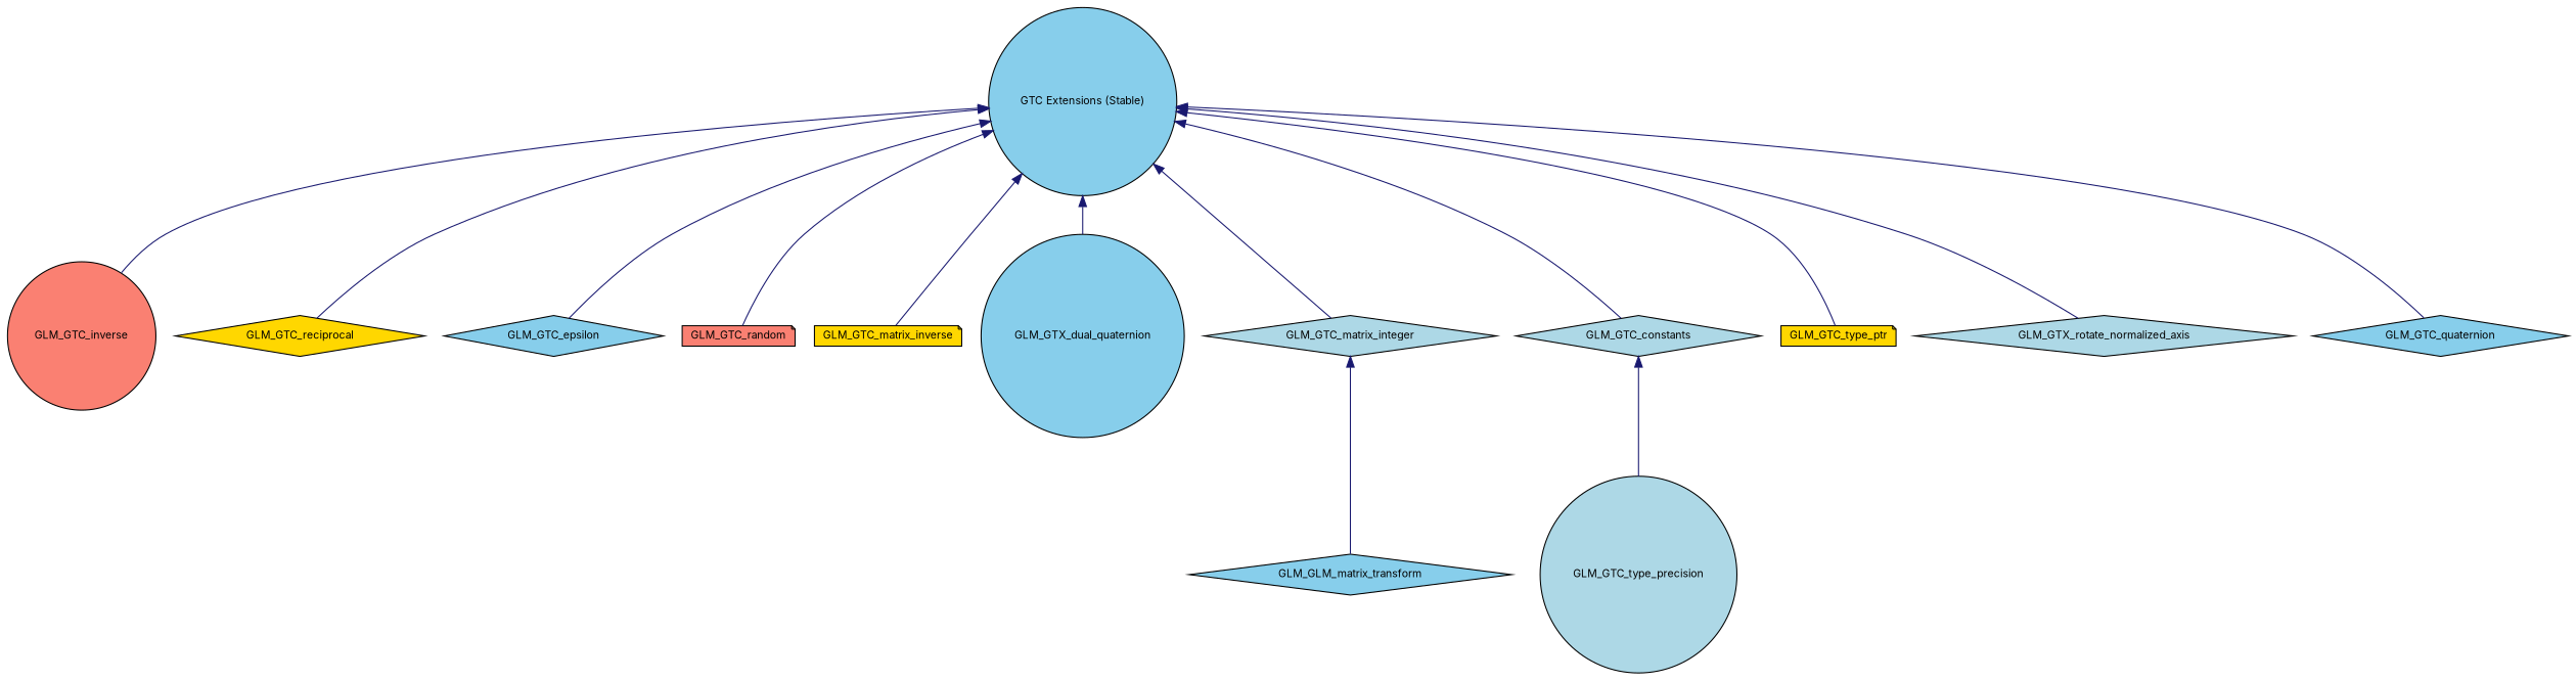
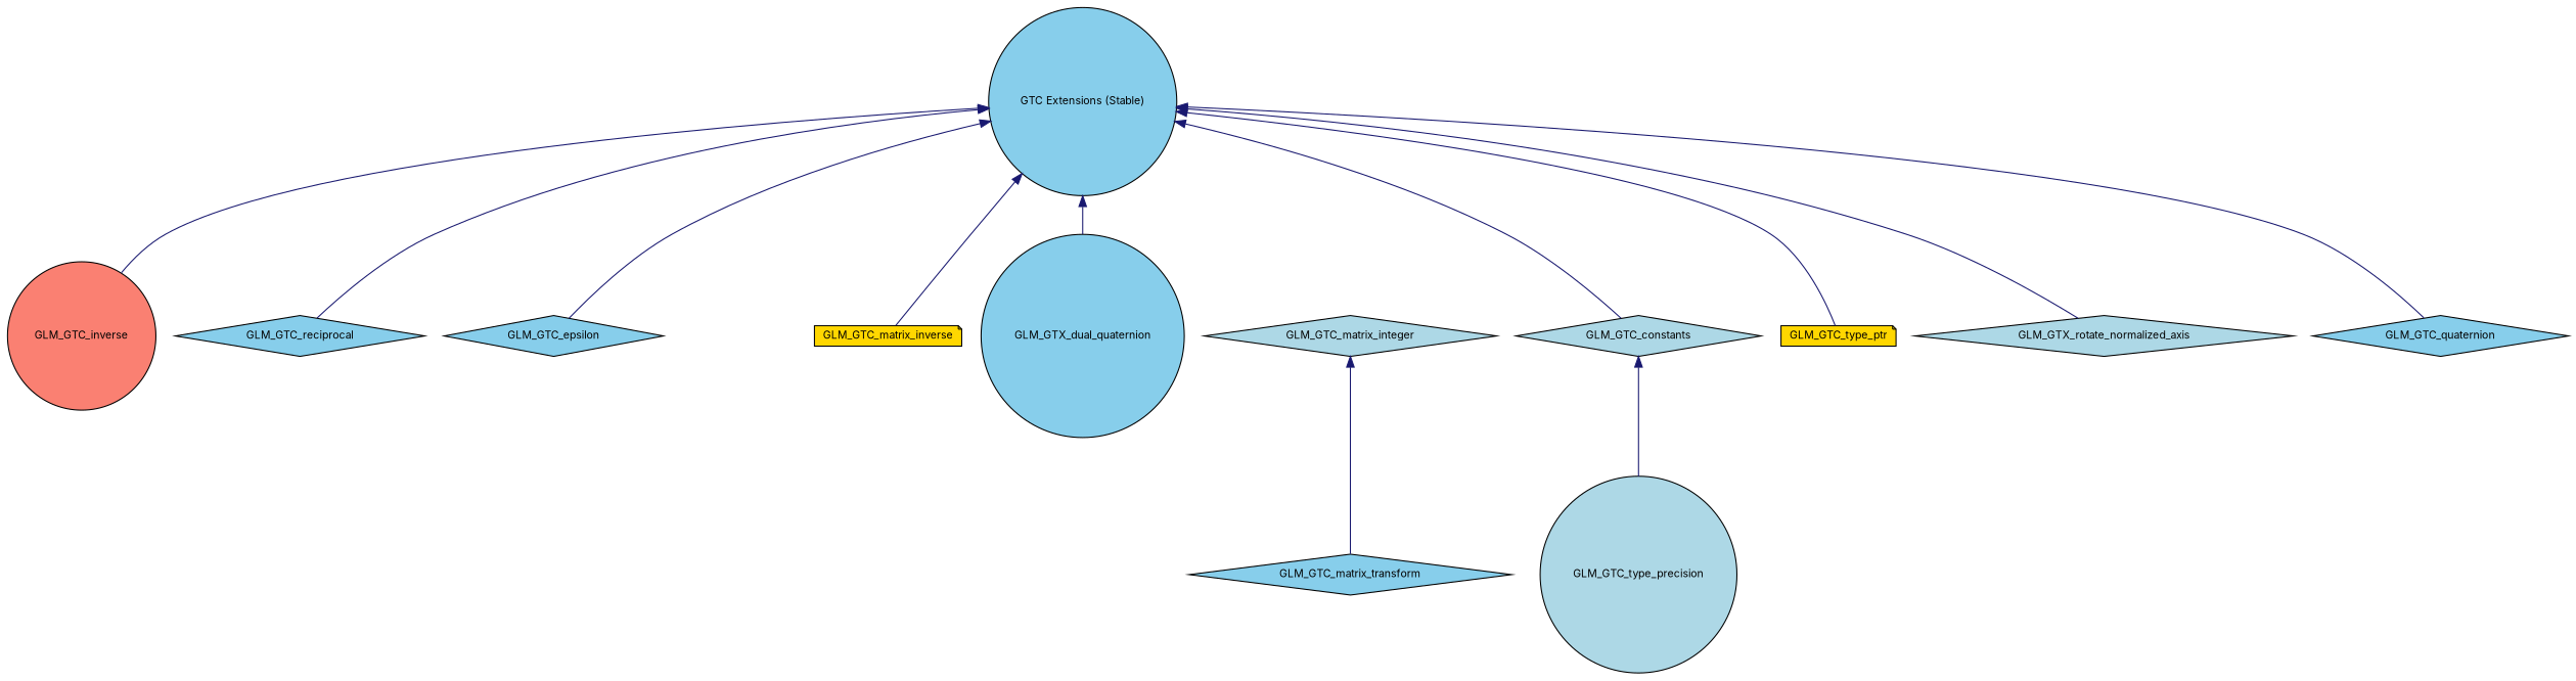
  digraph {
    fontname=Inter
    rankdir=TB
    node [color=black fillcolor=skyblue fontname=Inter fontsize=10 shape=diamond style=filled]
    edge [color=midnightblue dir=back fontname=Inter fontsize=8 labelfontname=FreeSans labelfontsize=8 shape=plaintext style=solid]
    n1 [fillcolor=salmon height=0.2 label=GLM_GTC_inverse shape=circle width=0.4]
    n2 [fontcolor=black height=0.2 label="GTC Extensions (Stable)" shape=circle width=0.4]
-   n3 [fillcolor=gold height=0.2 label=GLM_GTC_reciprocal width=0.4]
+   n3 [height=0.2 label=GLM_GTC_reciprocal width=0.4]
    n4 [height=0.2 label=GLM_GTC_epsilon width=0.4]
-   n5 [fillcolor=salmon height=0.2 label=GLM_GTC_random shape=note width=0.4]
    n6 [fillcolor=gold height=0.2 label=GLM_GTC_matrix_inverse shape=note width=0.4]
    n7 [height=0.2 label=GLM_GTX_dual_quaternion shape=circle width=0.4]
    n8 [fillcolor=lightblue height=0.2 label=GLM_GTC_matrix_integer width=0.4]
    n9 [fillcolor=lightblue height=0.2 label=GLM_GTC_constants width=0.4]
    n10 [fillcolor=gold height=0.2 label=GLM_GTC_type_ptr shape=note width=0.4]
    n11 [fillcolor=lightblue height=0.2 label=GLM_GTX_rotate_normalized_axis width=0.4]
    n12 [height=0.2 label=GLM_GTC_quaternion width=0.4]
-   n13 [height=0.2 label=GLM_GLM_matrix_transform width=0.4]
+   n13 [height=0.2 label=GLM_GTC_matrix_transform width=0.4]
    n14 [fillcolor=lightblue height=0.2 label=GLM_GTC_type_precision shape=circle width=0.4]
    n2 -> n1
    n2 -> n3
    n2 -> n4
-   n2 -> n5
    n2 -> n6
    n2 -> n7
-   n2 -> n8
    n2 -> n9
    n2 -> n10
    n2 -> n11
    n2 -> n12
    n8 -> n13
    n9 -> n14
  }
